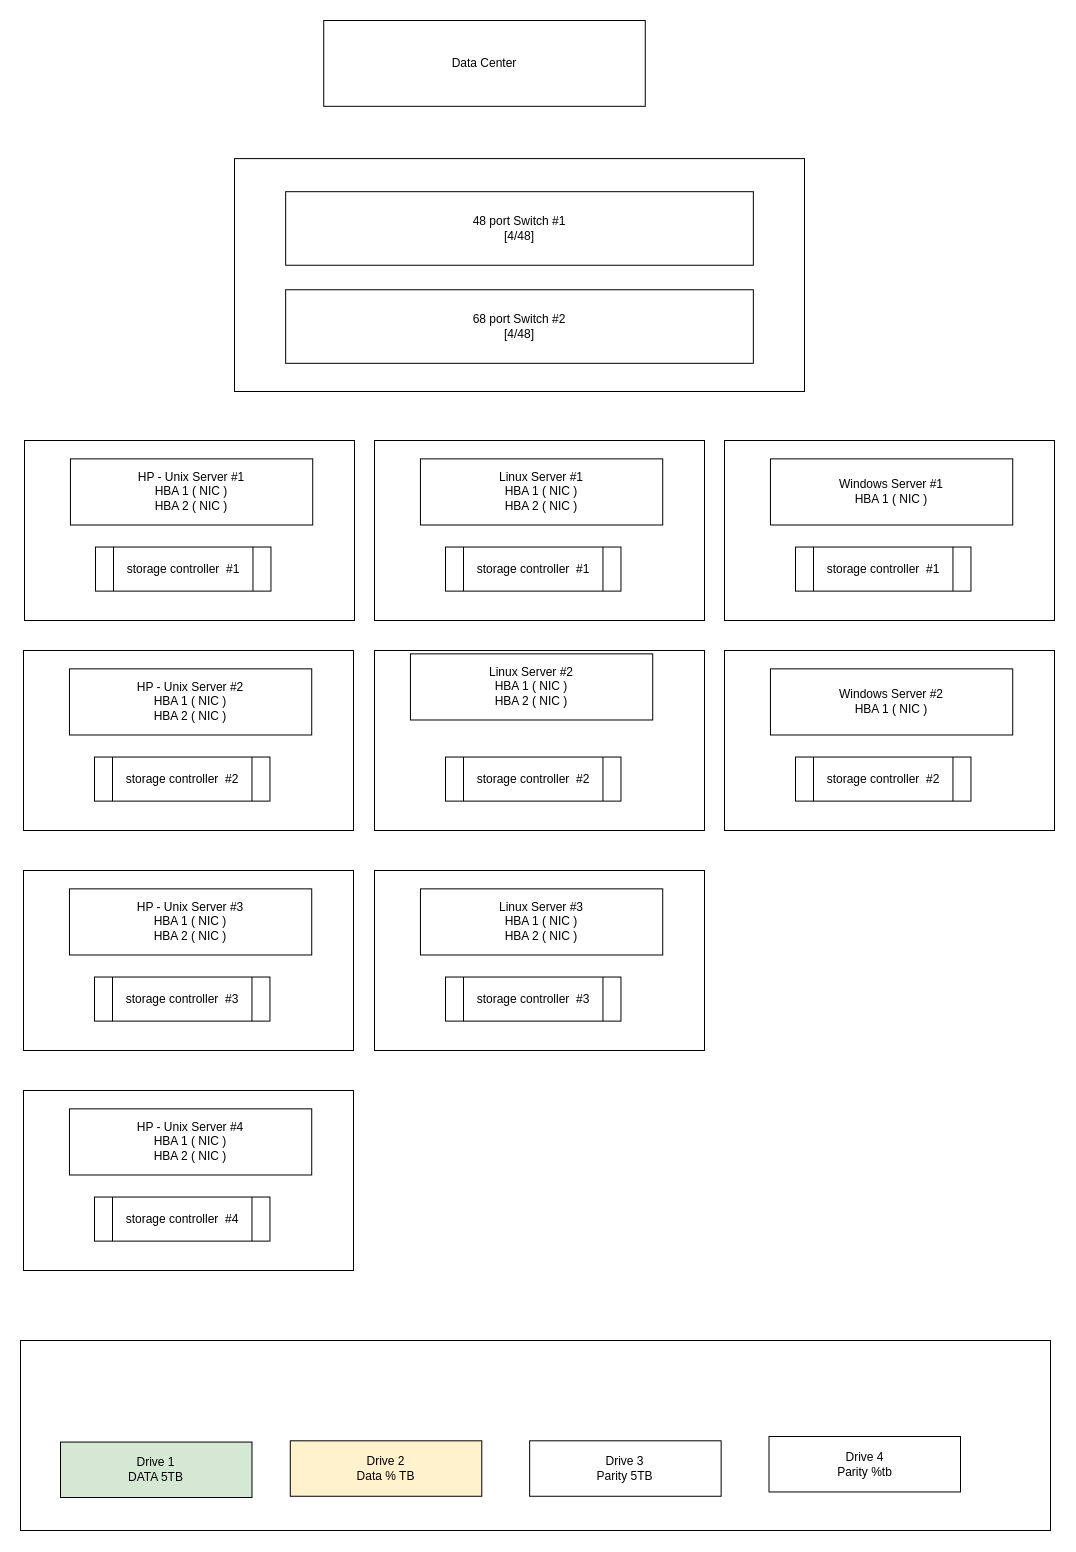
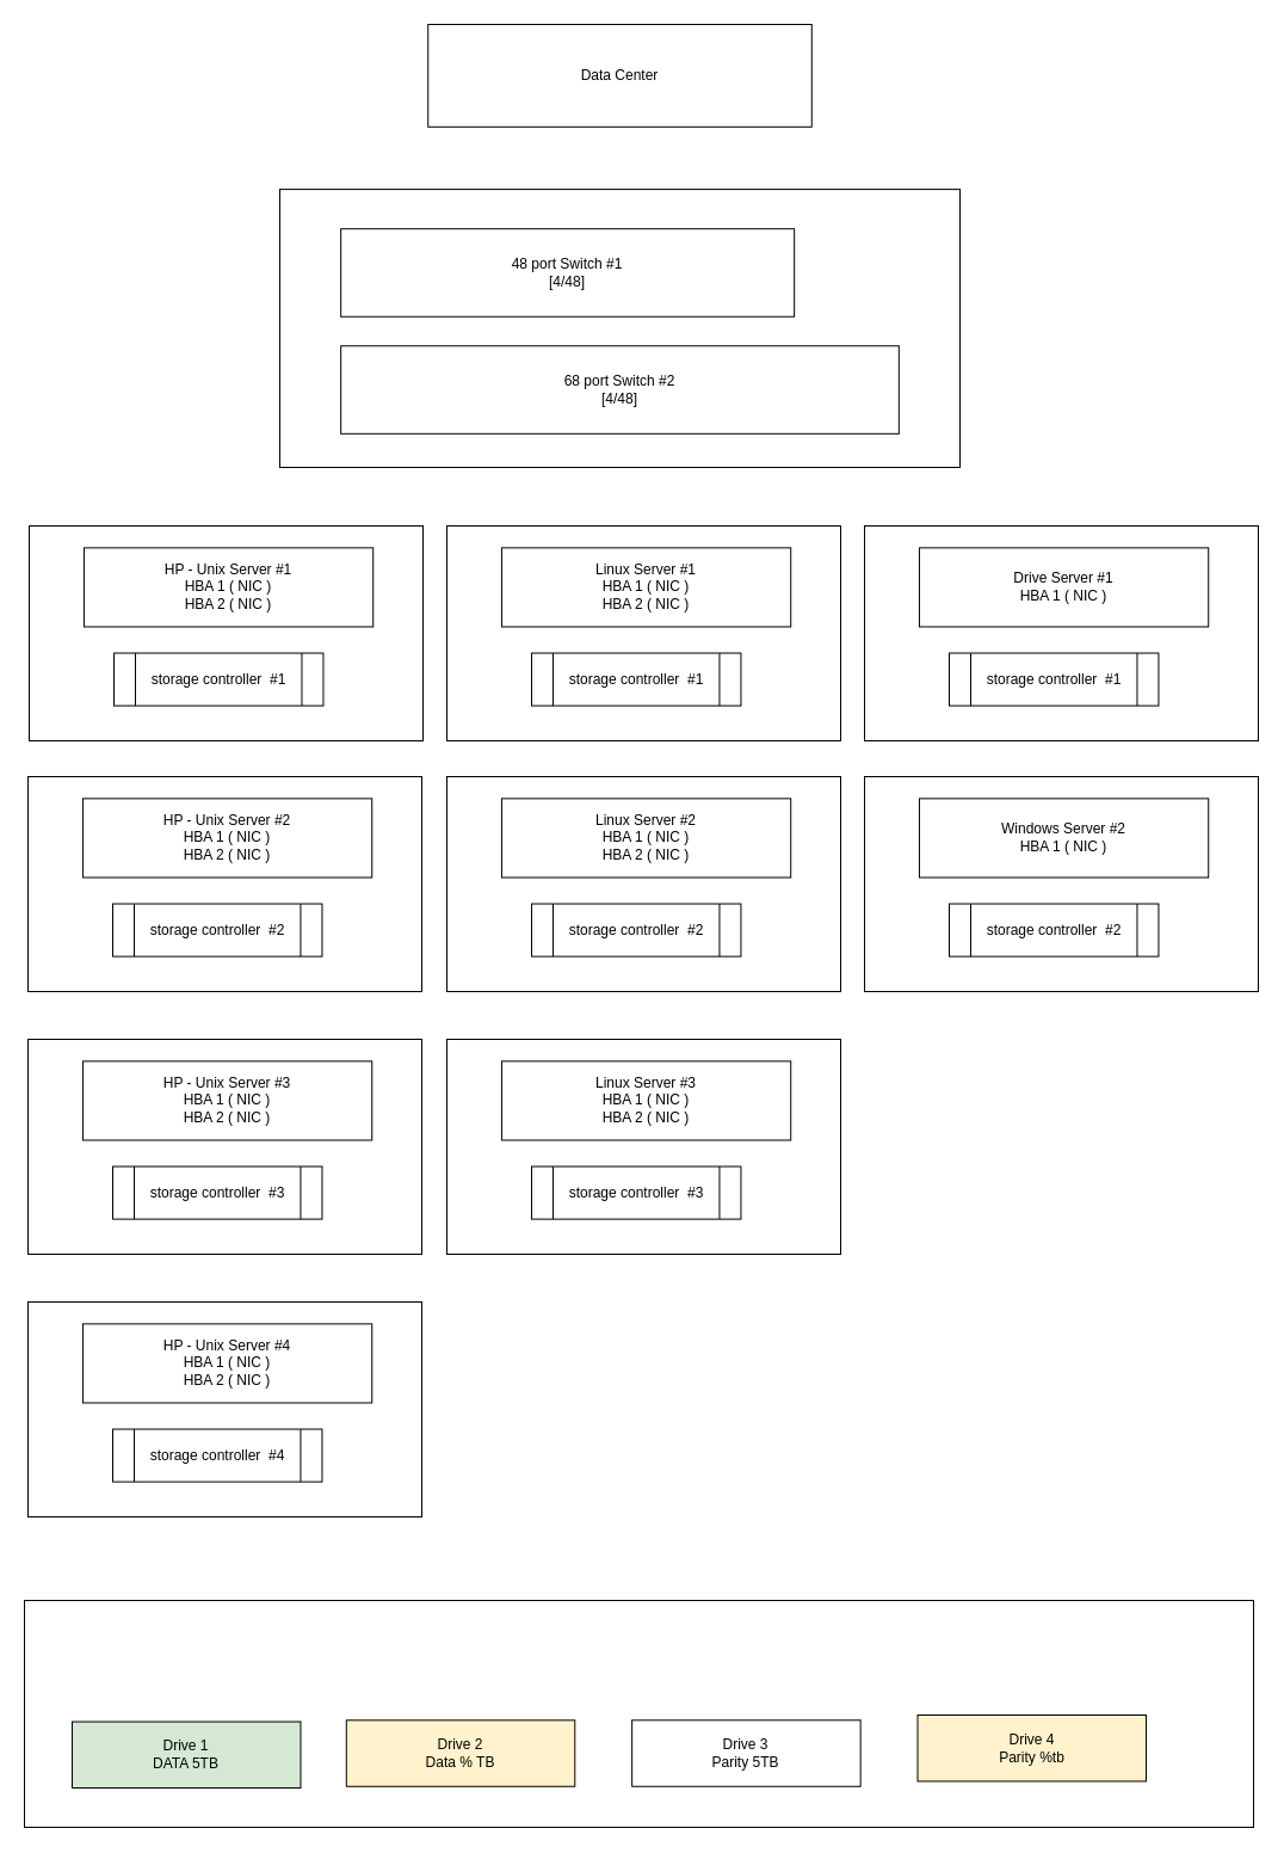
  <mxCell id="0" />
  <mxCell id="1" parent="0" />
  <mxCell id="2" value="" style="group" vertex="1" connectable="0" parent="1"><mxGeometry x="24" y="440" width="330" height="180" as="geometry" /></mxCell>
  <mxCell id="3" value="" style="rounded=0;whiteSpace=wrap;html=1;" vertex="1" parent="2"><mxGeometry width="330" height="180" as="geometry" /></mxCell>
  <mxCell id="4" value="HP - Unix Server #1&lt;br&gt;HBA 1 ( NIC )&lt;br&gt;HBA 2 ( NIC )" style="rounded=0;whiteSpace=wrap;html=1;" vertex="1" parent="2"><mxGeometry x="45.949" y="18.367" width="242.278" height="66.122" as="geometry" /></mxCell>
  <mxCell id="5" value="storage controller&amp;nbsp; #1" style="shape=process;whiteSpace=wrap;html=1;backgroundOutline=1;" vertex="1" parent="2"><mxGeometry x="71.013" y="106.531" width="175.443" height="44.082" as="geometry" /></mxCell>
  <mxCell id="6" value="" style="group" vertex="1" connectable="0" parent="1"><mxGeometry x="724" y="440" width="330" height="180" as="geometry" /></mxCell>
  <mxCell id="7" value="" style="rounded=0;whiteSpace=wrap;html=1;" vertex="1" parent="6"><mxGeometry width="330" height="180" as="geometry" /></mxCell>
- <mxCell id="8" value="Windows Server #1&lt;br&gt;HBA 1 ( NIC )" style="rounded=0;whiteSpace=wrap;html=1;" vertex="1" parent="6"><mxGeometry x="45.949" y="18.367" width="242.278" height="66.122" as="geometry" /></mxCell>
+ <mxCell id="8" value="Drive Server #1&lt;br&gt;HBA 1 ( NIC )" style="rounded=0;whiteSpace=wrap;html=1;" vertex="1" parent="6"><mxGeometry x="45.949" y="18.367" width="242.278" height="66.122" as="geometry" /></mxCell>
  <mxCell id="9" value="storage controller&amp;nbsp; #1" style="shape=process;whiteSpace=wrap;html=1;backgroundOutline=1;" vertex="1" parent="6"><mxGeometry x="71.013" y="106.531" width="175.443" height="44.082" as="geometry" /></mxCell>
  <mxCell id="10" value="" style="group" vertex="1" connectable="0" parent="1"><mxGeometry x="374" y="440" width="330" height="180" as="geometry" /></mxCell>
  <mxCell id="11" value="" style="rounded=0;whiteSpace=wrap;html=1;" vertex="1" parent="10"><mxGeometry width="330" height="180" as="geometry" /></mxCell>
  <mxCell id="12" value="Linux Server #1&lt;br&gt;HBA 1 ( NIC )&lt;br&gt;HBA 2 ( NIC )" style="rounded=0;whiteSpace=wrap;html=1;" vertex="1" parent="10"><mxGeometry x="45.949" y="18.367" width="242.278" height="66.122" as="geometry" /></mxCell>
  <mxCell id="13" value="storage controller&amp;nbsp; #1" style="shape=process;whiteSpace=wrap;html=1;backgroundOutline=1;" vertex="1" parent="10"><mxGeometry x="71.013" y="106.531" width="175.443" height="44.082" as="geometry" /></mxCell>
  <mxCell id="14" value="" style="group" vertex="1" connectable="0" parent="1"><mxGeometry x="23" y="870" width="330" height="180" as="geometry" /></mxCell>
  <mxCell id="15" value="" style="rounded=0;whiteSpace=wrap;html=1;" vertex="1" parent="14"><mxGeometry width="330" height="180" as="geometry" /></mxCell>
  <mxCell id="16" value="HP - Unix Server #3&lt;br&gt;HBA 1 ( NIC )&lt;br&gt;HBA 2 ( NIC )" style="rounded=0;whiteSpace=wrap;html=1;" vertex="1" parent="14"><mxGeometry x="45.949" y="18.367" width="242.278" height="66.122" as="geometry" /></mxCell>
  <mxCell id="17" value="storage controller&amp;nbsp; #3" style="shape=process;whiteSpace=wrap;html=1;backgroundOutline=1;" vertex="1" parent="14"><mxGeometry x="71.013" y="106.531" width="175.443" height="44.082" as="geometry" /></mxCell>
  <mxCell id="18" value="" style="group" vertex="1" connectable="0" parent="1"><mxGeometry x="23" y="650" width="330" height="180" as="geometry" /></mxCell>
  <mxCell id="19" value="" style="rounded=0;whiteSpace=wrap;html=1;" vertex="1" parent="18"><mxGeometry width="330" height="180" as="geometry" /></mxCell>
  <mxCell id="20" value="HP - Unix Server #2&lt;br&gt;HBA 1 ( NIC )&lt;br&gt;HBA 2 ( NIC )" style="rounded=0;whiteSpace=wrap;html=1;" vertex="1" parent="18"><mxGeometry x="45.949" y="18.367" width="242.278" height="66.122" as="geometry" /></mxCell>
  <mxCell id="21" value="storage controller&amp;nbsp; #2" style="shape=process;whiteSpace=wrap;html=1;backgroundOutline=1;" vertex="1" parent="18"><mxGeometry x="71.013" y="106.531" width="175.443" height="44.082" as="geometry" /></mxCell>
  <mxCell id="22" value="" style="group" vertex="1" connectable="0" parent="1"><mxGeometry x="23" y="1090" width="330" height="180" as="geometry" /></mxCell>
  <mxCell id="23" value="" style="rounded=0;whiteSpace=wrap;html=1;" vertex="1" parent="22"><mxGeometry width="330" height="180" as="geometry" /></mxCell>
  <mxCell id="24" value="HP - Unix Server #4&lt;br&gt;HBA 1 ( NIC )&lt;br&gt;HBA 2 ( NIC )" style="rounded=0;whiteSpace=wrap;html=1;" vertex="1" parent="22"><mxGeometry x="45.949" y="18.367" width="242.278" height="66.122" as="geometry" /></mxCell>
  <mxCell id="25" value="storage controller&amp;nbsp; #4" style="shape=process;whiteSpace=wrap;html=1;backgroundOutline=1;" vertex="1" parent="22"><mxGeometry x="71.013" y="106.531" width="175.443" height="44.082" as="geometry" /></mxCell>
  <mxCell id="26" value="" style="group" vertex="1" connectable="0" parent="1"><mxGeometry x="374" y="650" width="330" height="180" as="geometry" /></mxCell>
  <mxCell id="27" value="" style="rounded=0;whiteSpace=wrap;html=1;" vertex="1" parent="26"><mxGeometry width="330" height="180" as="geometry" /></mxCell>
- <mxCell id="28" value="Linux Server #2&lt;br&gt;HBA 1 ( NIC )&lt;br&gt;HBA 2 ( NIC )" style="rounded=0;whiteSpace=wrap;html=1;" vertex="1" parent="26"><mxGeometry x="35.949" y="3.367" width="242.278" height="66.122" as="geometry" /></mxCell>
+ <mxCell id="28" value="Linux Server #2&lt;br&gt;HBA 1 ( NIC )&lt;br&gt;HBA 2 ( NIC )" style="rounded=0;whiteSpace=wrap;html=1;" vertex="1" parent="26"><mxGeometry x="45.949" y="18.367" width="242.278" height="66.122" as="geometry" /></mxCell>
  <mxCell id="29" value="storage controller&amp;nbsp; #2" style="shape=process;whiteSpace=wrap;html=1;backgroundOutline=1;" vertex="1" parent="26"><mxGeometry x="71.013" y="106.531" width="175.443" height="44.082" as="geometry" /></mxCell>
  <mxCell id="30" value="" style="group" vertex="1" connectable="0" parent="1"><mxGeometry x="374" y="870" width="330" height="180" as="geometry" /></mxCell>
  <mxCell id="31" value="" style="rounded=0;whiteSpace=wrap;html=1;" vertex="1" parent="30"><mxGeometry width="330" height="180" as="geometry" /></mxCell>
  <mxCell id="32" value="Linux Server #3&lt;br&gt;HBA 1 ( NIC )&lt;br&gt;HBA 2 ( NIC )" style="rounded=0;whiteSpace=wrap;html=1;" vertex="1" parent="30"><mxGeometry x="45.949" y="18.367" width="242.278" height="66.122" as="geometry" /></mxCell>
  <mxCell id="33" value="storage controller&amp;nbsp; #3" style="shape=process;whiteSpace=wrap;html=1;backgroundOutline=1;" vertex="1" parent="30"><mxGeometry x="71.013" y="106.531" width="175.443" height="44.082" as="geometry" /></mxCell>
  <mxCell id="34" value="" style="group" vertex="1" connectable="0" parent="1"><mxGeometry x="724" y="650" width="330" height="180" as="geometry" /></mxCell>
  <mxCell id="35" value="" style="rounded=0;whiteSpace=wrap;html=1;" vertex="1" parent="34"><mxGeometry width="330" height="180" as="geometry" /></mxCell>
  <mxCell id="36" value="Windows Server #2&lt;br&gt;HBA 1 ( NIC )" style="rounded=0;whiteSpace=wrap;html=1;" vertex="1" parent="34"><mxGeometry x="45.949" y="18.367" width="242.278" height="66.122" as="geometry" /></mxCell>
  <mxCell id="37" value="storage controller&amp;nbsp; #2" style="shape=process;whiteSpace=wrap;html=1;backgroundOutline=1;" vertex="1" parent="34"><mxGeometry x="71.013" y="106.531" width="175.443" height="44.082" as="geometry" /></mxCell>
  <mxCell id="38" value="" style="group" vertex="1" connectable="0" parent="1"><mxGeometry x="20" y="1340" width="1030" height="190" as="geometry" /></mxCell>
  <mxCell id="39" value="" style="rounded=0;whiteSpace=wrap;html=1;" vertex="1" parent="38"><mxGeometry width="1030" height="190" as="geometry" /></mxCell>
  <mxCell id="40" value="" style="group" vertex="1" connectable="0" parent="38"><mxGeometry x="40" y="96" width="900" height="61" as="geometry" /></mxCell>
  <mxCell id="41" value="Drive 1&lt;br&gt;DATA 5TB" style="rounded=0;whiteSpace=wrap;html=1;fillColor=#d5e8d4;" vertex="1" parent="40"><mxGeometry y="5.545" width="191.489" height="55.455" as="geometry" /></mxCell>
- <mxCell id="42" value="Drive 4&lt;br&gt;Parity %tb" style="rounded=0;whiteSpace=wrap;html=1;" vertex="1" parent="40"><mxGeometry x="708.511" width="191.489" height="55.455" as="geometry" /></mxCell>
+ <mxCell id="42" value="Drive 4&lt;br&gt;Parity %tb" style="rounded=0;whiteSpace=wrap;html=1;fillColor=#fff2cc;" vertex="1" parent="40"><mxGeometry x="708.511" width="191.489" height="55.455" as="geometry" /></mxCell>
  <mxCell id="43" value="Drive 3&lt;br&gt;Parity 5TB" style="rounded=0;whiteSpace=wrap;html=1;" vertex="1" parent="40"><mxGeometry x="469.149" y="4.313" width="191.489" height="55.455" as="geometry" /></mxCell>
  <mxCell id="44" value="Drive 2&lt;br&gt;Data % TB" style="rounded=0;whiteSpace=wrap;html=1;fillColor=#fff2cc;" vertex="1" parent="40"><mxGeometry x="229.787" y="4.313" width="191.489" height="55.455" as="geometry" /></mxCell>
- <mxCell id="45" value="Data Center" style="rounded=0;whiteSpace=wrap;html=1;" vertex="1" parent="1"><mxGeometry x="323.231" y="20" width="321.538" height="85.806" as="geometry" /></mxCell>
+ <mxCell id="45" value="Data Center" style="rounded=0;whiteSpace=wrap;html=1;" vertex="1" parent="1"><mxGeometry x="358.231" y="20" width="321.538" height="85.806" as="geometry" /></mxCell>
  <mxCell id="46" value="" style="rounded=0;whiteSpace=wrap;html=1;" vertex="1" parent="1"><mxGeometry x="234" y="158.097" width="570" height="232.903" as="geometry" /></mxCell>
- <mxCell id="47" value="48 port Switch #1&lt;br&gt;[4/48]" style="rounded=0;whiteSpace=wrap;html=1;" vertex="1" parent="1"><mxGeometry x="285.154" y="191.194" width="467.692" height="73.548" as="geometry" /></mxCell>
+ <mxCell id="47" value="48 port Switch #1&lt;br&gt;[4/48]" style="rounded=0;whiteSpace=wrap;html=1;" vertex="1" parent="1"><mxGeometry x="285.154" y="191.194" width="380" height="73.548" as="geometry" /></mxCell>
  <mxCell id="48" value="68 port Switch #2&lt;br&gt;[4/48]" style="rounded=0;whiteSpace=wrap;html=1;" vertex="1" parent="1"><mxGeometry x="285.154" y="289.258" width="467.692" height="73.548" as="geometry" /></mxCell>
